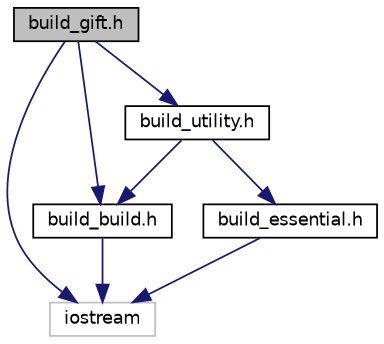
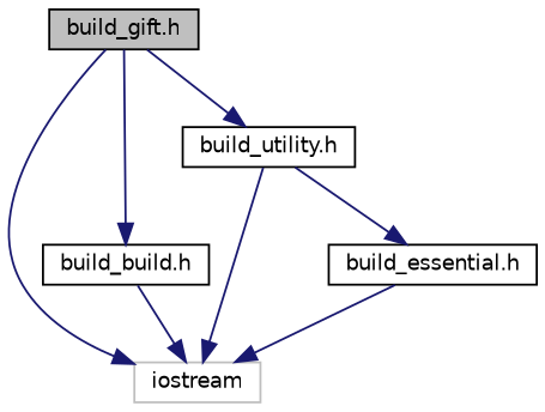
  digraph {
    node [color=black fillcolor=white fontname=Helvetica fontsize=10 shape=record style=filled]
    edge [color=midnightblue fontname=Helvetica fontsize=10 labelfontname=Helvetica labelfontsize=10 style=solid]
    n1 [fillcolor=grey75 fontcolor=black height=0.2 label="build_gift.h" width=0.4]
    n2 [color=grey75 height=0.2 label=iostream width=0.4]
    n3 [height=0.2 label="build_build.h" width=0.4]
    n4 [height=0.2 label="build_utility.h" width=0.4]
    n5 [height=0.2 label="build_essential.h" width=0.4]
    n1 -> n2
    n1 -> n3
    n1 -> n4
    n3 -> n2
-   n4 -> n3
+   n4 -> n2
    n4 -> n5
    n5 -> n2
  }
